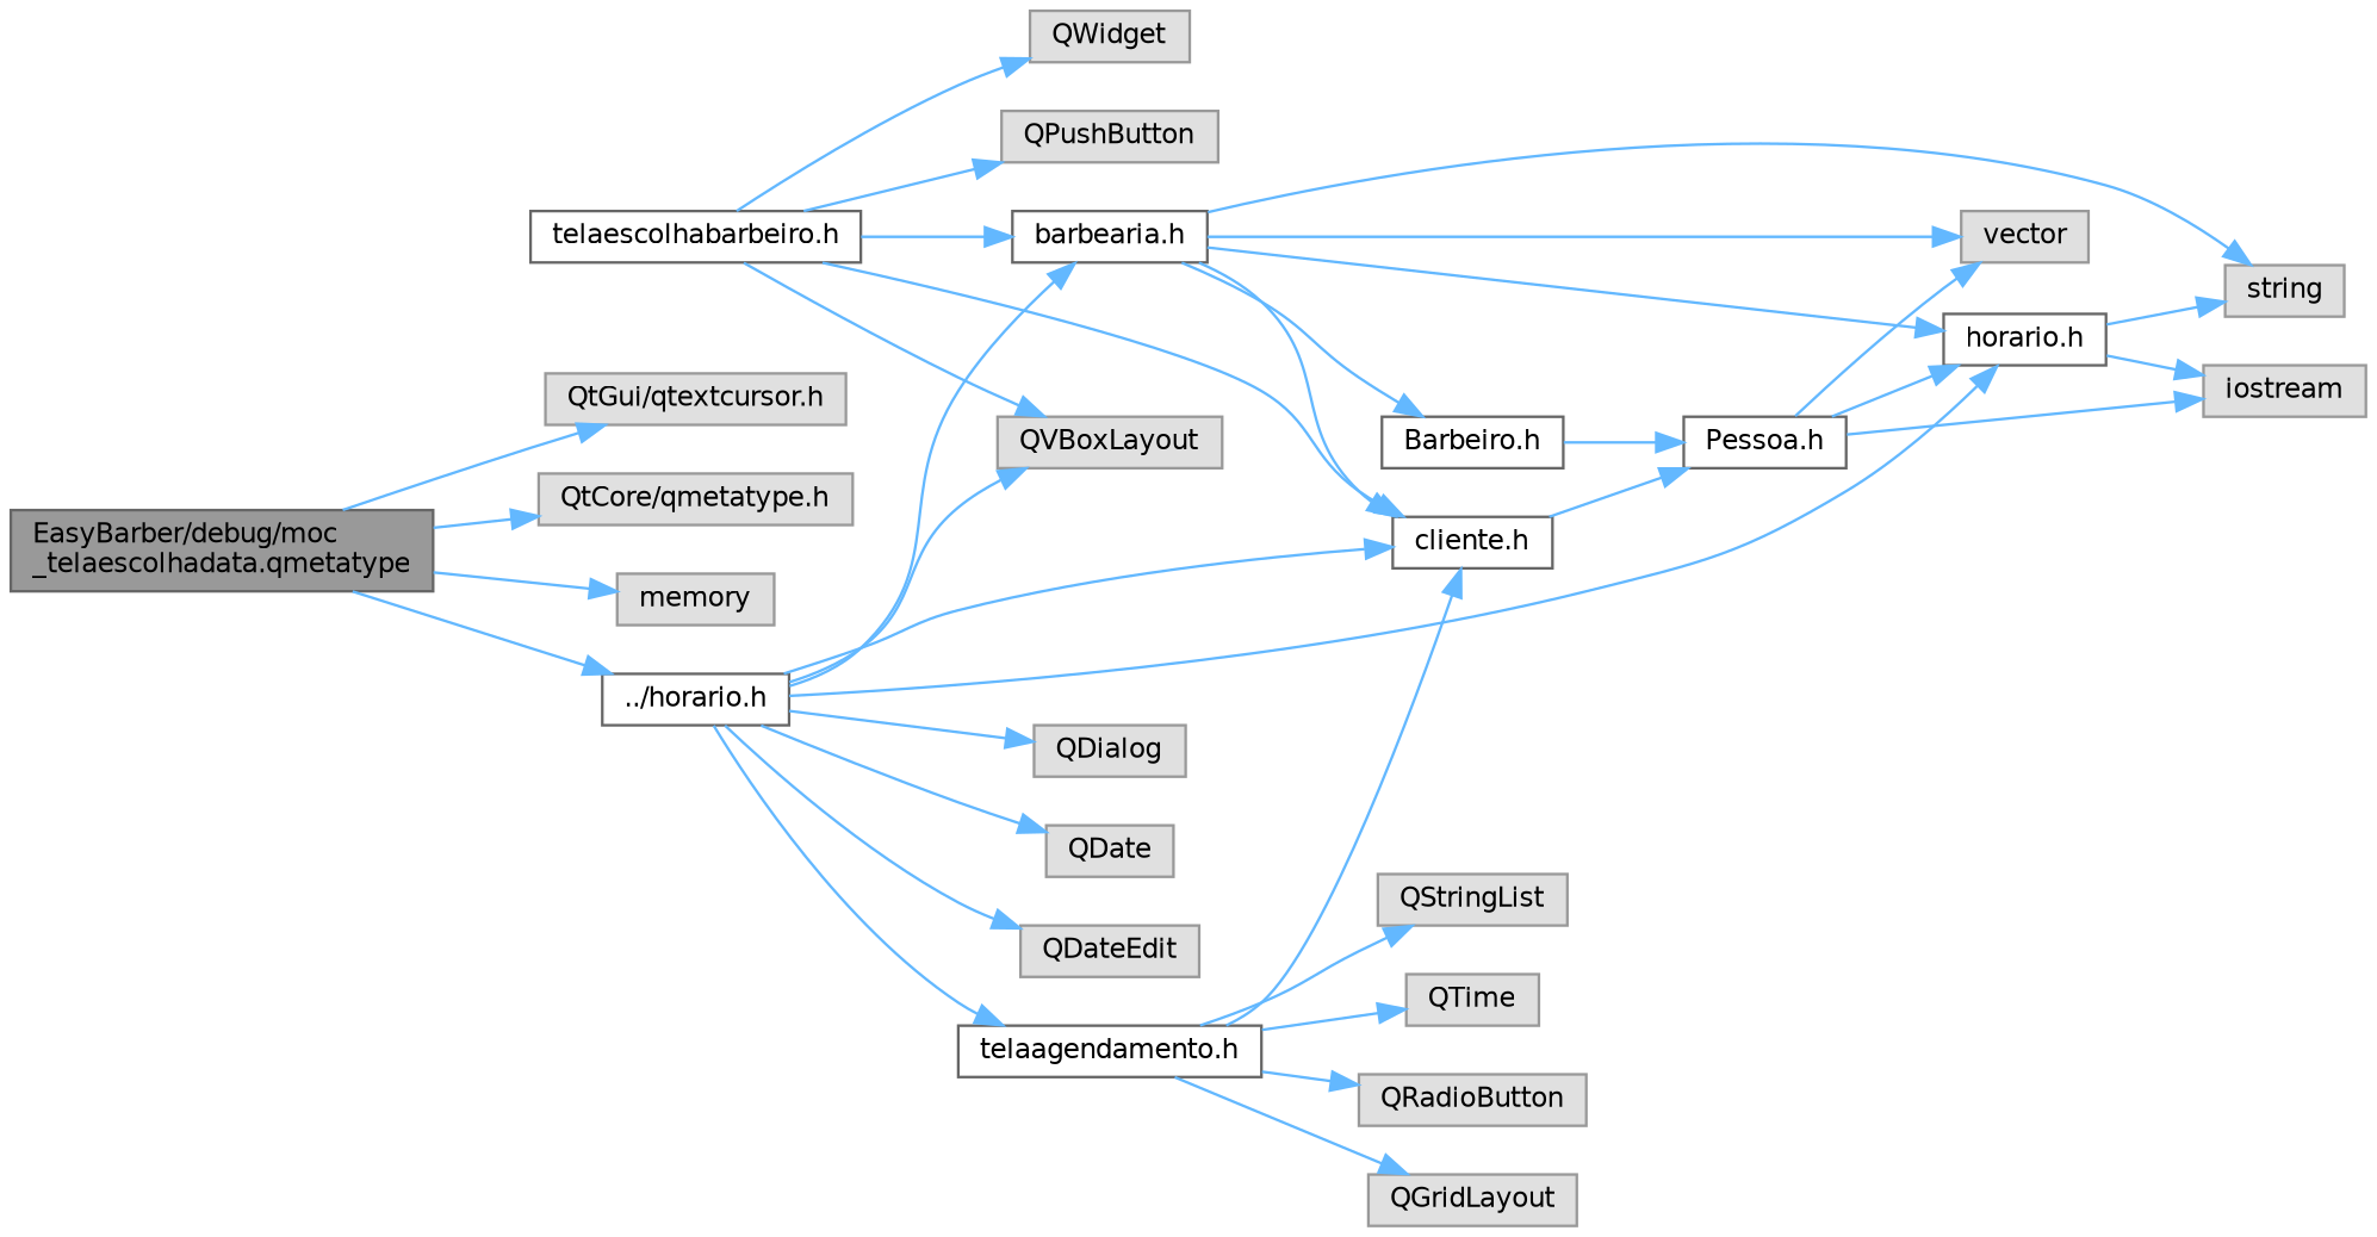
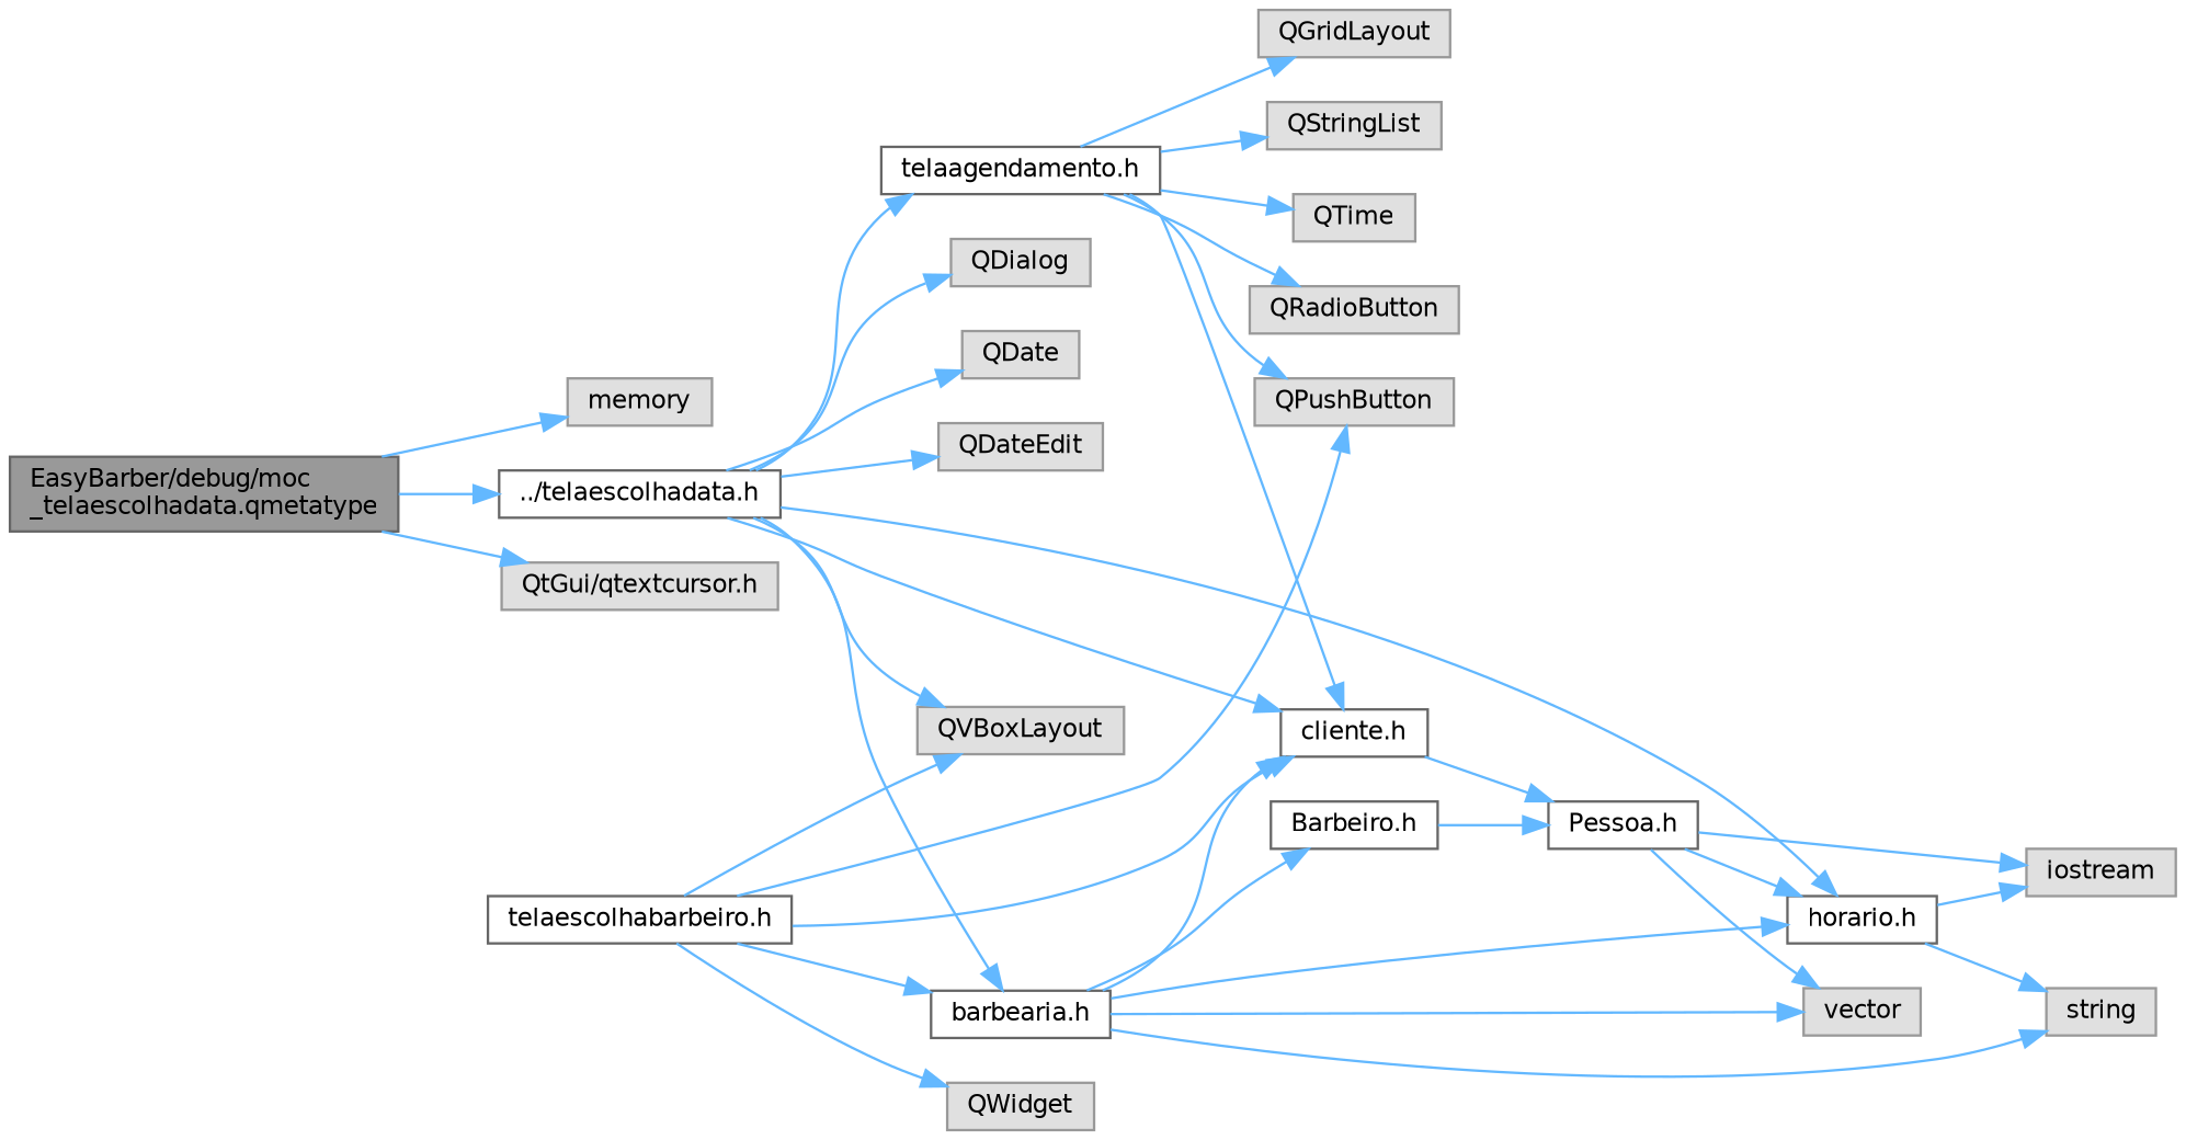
  digraph {
    rankdir=LR
    node [color=grey60 fillcolor="#E0E0E0" fontname=Helvetica fontsize=10 shape=box style=filled]
    edge [color=steelblue1 fontname=Helvetica fontsize=10 labelfontname=Helvetica labelfontsize=10 style=solid]
    n1 [color=gray40 fillcolor=grey60 fontcolor=black height=0.2 label="EasyBarber/debug/moc\l_telaescolhadata.qmetatype" width=0.4]
-   n2 [color=grey40 fillcolor=white height=0.2 label="../horario.h" width=0.4]
+   n2 [color=grey40 fillcolor=white height=0.2 label="../telaescolhadata.h" width=0.4]
    n3 [height=0.2 label="QtGui/qtextcursor.h" width=0.4]
-   n4 [height=0.2 label="QtCore/qmetatype.h" width=0.4]
    n5 [height=0.2 label=memory width=0.4]
    n6 [color=grey40 fillcolor=white height=0.2 label="barbearia.h" width=0.4]
    n7 [color=grey40 fillcolor=white height=0.2 label="horario.h" width=0.4]
    n8 [color=grey40 fillcolor=white height=0.2 label="cliente.h" width=0.4]
    n9 [color=grey40 fillcolor=white height=0.2 label="telaagendamento.h" width=0.4]
    n10 [height=0.2 label=QDialog width=0.4]
    n11 [height=0.2 label=QDate width=0.4]
    n12 [height=0.2 label=QDateEdit width=0.4]
    n13 [height=0.2 label=QVBoxLayout width=0.4]
    n14 [color=grey40 fillcolor=white height=0.2 label="telaescolhabarbeiro.h" width=0.4]
    n15 [height=0.2 label=QWidget width=0.4]
    n16 [height=0.2 label=QPushButton width=0.4]
    n17 [height=0.2 label=string width=0.4]
    n18 [height=0.2 label=vector width=0.4]
    n19 [color=grey40 fillcolor=white height=0.2 label="Barbeiro.h" width=0.4]
    n20 [height=0.2 label=iostream width=0.4]
    n21 [color=grey40 fillcolor=white height=0.2 label="Pessoa.h" width=0.4]
    n22 [height=0.2 label=QRadioButton width=0.4]
    n23 [height=0.2 label=QGridLayout width=0.4]
    n24 [height=0.2 label=QStringList width=0.4]
    n25 [height=0.2 label=QTime width=0.4]
    n1 -> n2
    n1 -> n3
-   n1 -> n4
    n1 -> n5
    n2 -> n6
    n2 -> n7
    n2 -> n8
    n2 -> n9
    n2 -> n10
    n2 -> n11
    n2 -> n12
    n2 -> n13
    n6 -> n7
    n6 -> n8
    n6 -> n17
    n6 -> n18
    n6 -> n19
    n7 -> n17
    n7 -> n20
    n8 -> n21
    n9 -> n8
+   n9 -> n16
    n9 -> n22
    n9 -> n23
    n9 -> n24
    n9 -> n25
    n14 -> n6
    n14 -> n8
    n14 -> n13
    n14 -> n15
    n14 -> n16
    n19 -> n21
    n21 -> n7
    n21 -> n18
    n21 -> n20
  }
